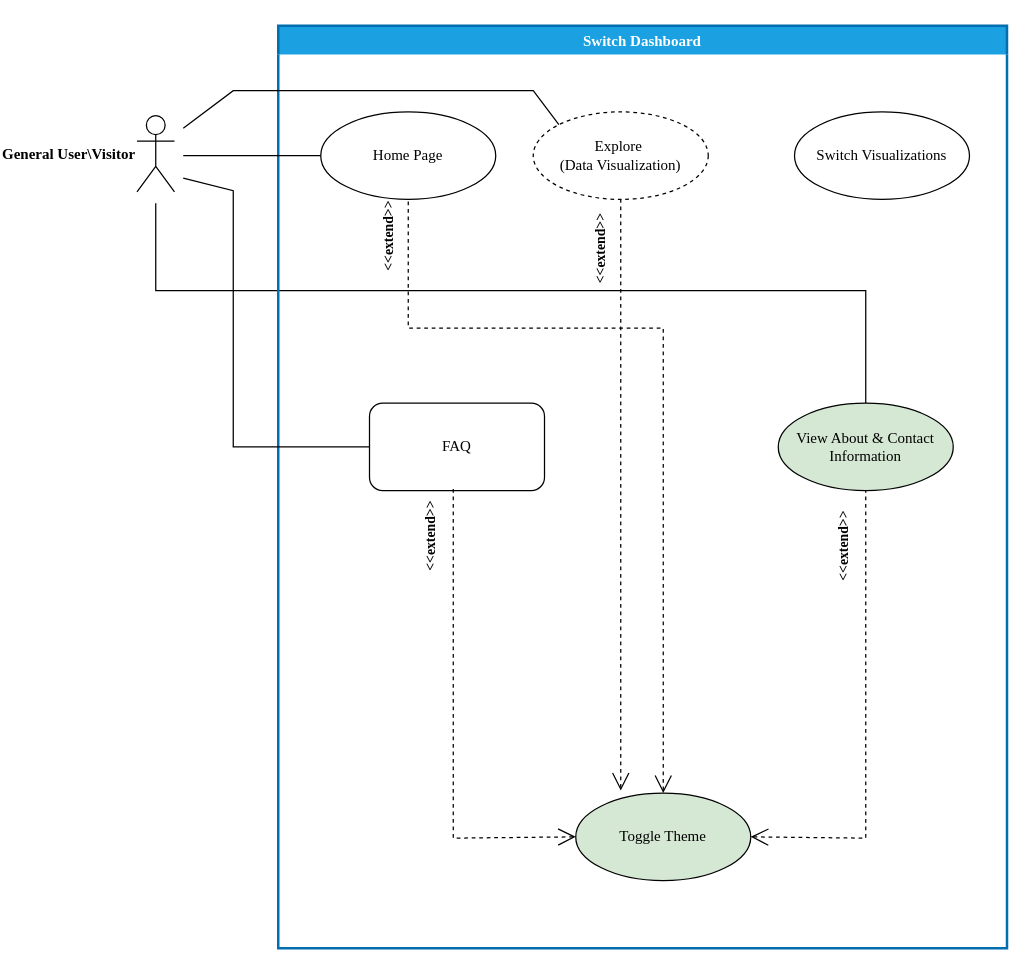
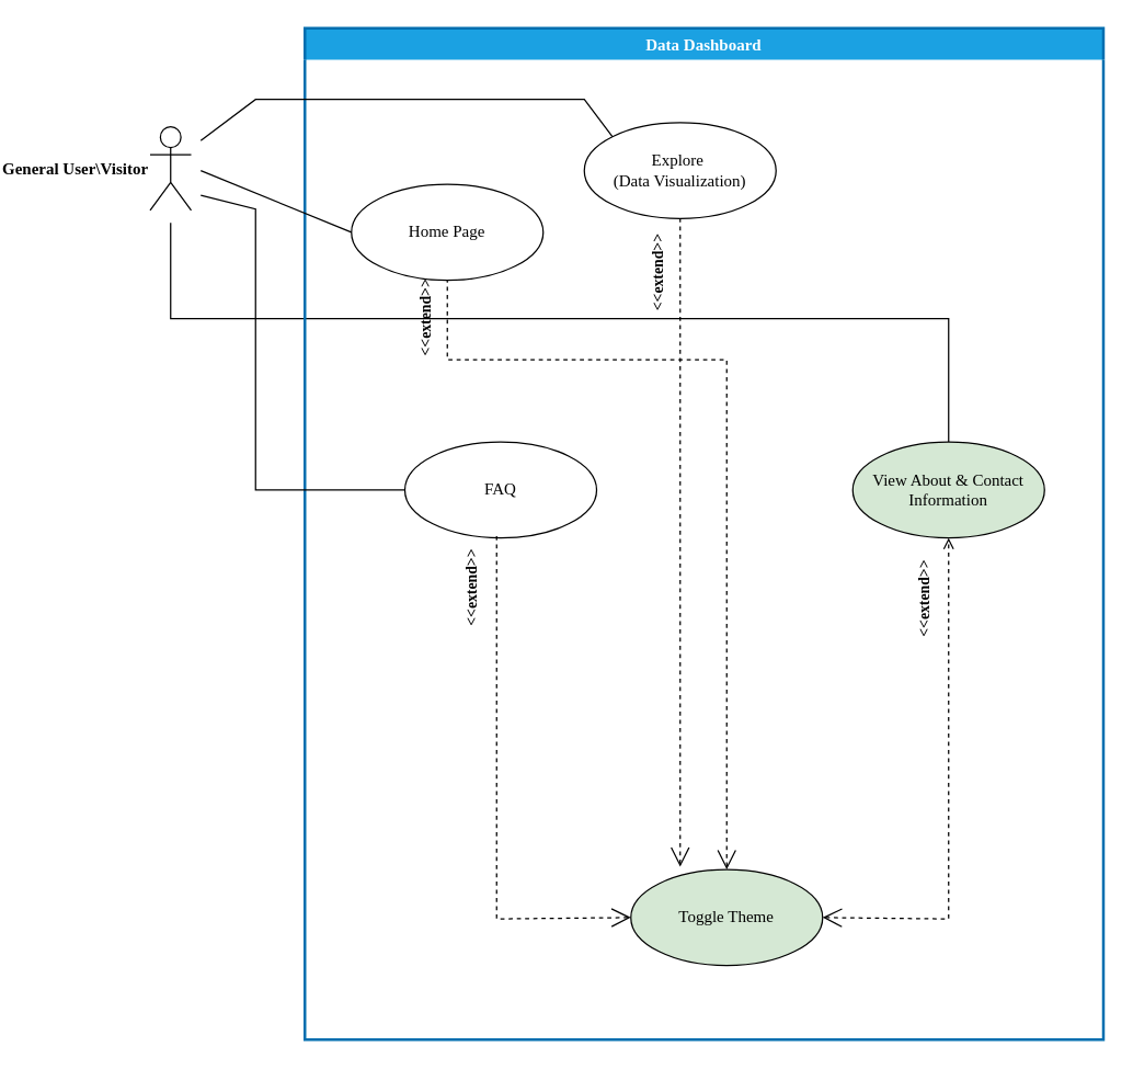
  <mxCell id="0" />
  <mxCell id="1" parent="0" />
  <mxCell id="2" style="edgeStyle=none;rounded=0;orthogonalLoop=1;jettySize=auto;html=1;entryX=0.5;entryY=0;entryDx=0;entryDy=0;align=center;verticalAlign=bottom;fontFamily=Times New Roman;fontSize=11;fontColor=default;labelBackgroundColor=none;endArrow=none;" edge="1" parent="1" target="8"><mxGeometry relative="1" as="geometry"><mxPoint x="35" y="162" as="sourcePoint" /><mxPoint x="629" y="370" as="targetPoint" /><Array as="points"><mxPoint x="35" y="232" /><mxPoint x="603" y="232" /></Array></mxGeometry></mxCell>
  <mxCell id="3" value="General User\Visitor" style="shape=umlActor;verticalLabelPosition=middle;verticalAlign=middle;html=1;outlineConnect=0;fontStyle=1;labelPosition=left;align=right;fontFamily=Times New Roman;labelBackgroundColor=none;rounded=0;" vertex="1" parent="1"><mxGeometry x="20" y="92" width="30" height="61" as="geometry" /></mxCell>
- <mxCell id="4" value="Switch Dashboard" style="swimlane;fontFamily=Times New Roman;labelBackgroundColor=none;rounded=0;strokeWidth=2;perimeterSpacing=1;swimlaneLine=0;glass=0;shadow=0;swimlaneFillColor=none;fillColor=#1ba1e2;strokeColor=#006EAF;fontColor=#ffffff;" vertex="1" parent="1"><mxGeometry x="133" y="20" width="583" height="738" as="geometry" /></mxCell>
- <mxCell id="5" value="Explore&amp;nbsp;&lt;div&gt;(Data Visualization)&lt;/div&gt;" style="ellipse;whiteSpace=wrap;html=1;fontFamily=Times New Roman;labelBackgroundColor=none;rounded=0;dashed=1;" vertex="1" parent="4"><mxGeometry x="204" y="69" width="140" height="70" as="geometry" /></mxCell>
- <mxCell id="6" value="Switch Visualizations" style="ellipse;whiteSpace=wrap;html=1;fontFamily=Times New Roman;labelBackgroundColor=none;rounded=0;" vertex="1" parent="4"><mxGeometry x="413" y="69" width="140" height="70" as="geometry" /></mxCell>
+ <mxCell id="4" value="Data Dashboard" style="swimlane;fontFamily=Times New Roman;labelBackgroundColor=none;rounded=0;strokeWidth=2;perimeterSpacing=1;swimlaneLine=0;glass=0;shadow=0;swimlaneFillColor=none;fillColor=#1ba1e2;strokeColor=#006EAF;fontColor=#ffffff;" vertex="1" parent="1"><mxGeometry x="133" y="20" width="583" height="738" as="geometry" /></mxCell>
+ <mxCell id="5" value="Explore&amp;nbsp;&lt;div&gt;(Data Visualization)&lt;/div&gt;" style="ellipse;whiteSpace=wrap;html=1;fontFamily=Times New Roman;labelBackgroundColor=none;rounded=0;" vertex="1" parent="4"><mxGeometry x="204" y="69" width="140" height="70" as="geometry" /></mxCell>
  <mxCell id="7" value="Toggle Theme" style="ellipse;whiteSpace=wrap;html=1;fontFamily=Times New Roman;labelBackgroundColor=none;rounded=0;fillColor=#d5e8d4;" vertex="1" parent="4"><mxGeometry x="238" y="614" width="140" height="70" as="geometry" /></mxCell>
  <mxCell id="8" value="View About &amp;amp; Contact Information" style="ellipse;whiteSpace=wrap;html=1;fontFamily=Times New Roman;labelBackgroundColor=none;rounded=0;fillColor=#d5e8d4;" vertex="1" parent="4"><mxGeometry x="400" y="302" width="140" height="70" as="geometry" /></mxCell>
- <mxCell id="9" value="FAQ" style="whiteSpace=wrap;html=1;fontFamily=Times New Roman;labelBackgroundColor=none;rounded=1;" vertex="1" parent="4"><mxGeometry x="73" y="302" width="140" height="70" as="geometry" /></mxCell>
+ <mxCell id="9" value="FAQ" style="ellipse;whiteSpace=wrap;html=1;fontFamily=Times New Roman;labelBackgroundColor=none;rounded=0;" vertex="1" parent="4"><mxGeometry x="73" y="302" width="140" height="70" as="geometry" /></mxCell>
  <mxCell id="10" value="&amp;lt;&amp;lt;extend&amp;gt;&amp;gt;" style="edgeStyle=none;html=1;startArrow=open;endArrow=none;startSize=12;verticalAlign=bottom;dashed=1;labelBackgroundColor=none;rounded=0;align=center;fontFamily=Times New Roman;fontSize=11;fontColor=default;entryX=0.5;entryY=1;entryDx=0;entryDy=0;exitX=0.5;exitY=0;exitDx=0;exitDy=0;horizontal=0;fontStyle=1" edge="1" parent="4" source="7" target="13"><mxGeometry x="0.903" y="10" width="160" relative="1" as="geometry"><mxPoint x="143" y="208" as="sourcePoint" /><mxPoint x="303" y="208" as="targetPoint" /><Array as="points"><mxPoint x="308" y="242" /><mxPoint x="104" y="242" /></Array><mxPoint as="offset" /></mxGeometry></mxCell>
  <mxCell id="11" value="&amp;lt;&amp;lt;extend&amp;gt;&amp;gt;" style="edgeStyle=none;html=1;startArrow=open;endArrow=none;startSize=12;verticalAlign=bottom;dashed=1;labelBackgroundColor=none;rounded=0;align=center;fontFamily=Times New Roman;fontSize=11;fontColor=default;exitX=0;exitY=0.5;exitDx=0;exitDy=0;horizontal=0;fontStyle=1" edge="1" parent="4" source="7"><mxGeometry x="0.778" y="12" width="160" relative="1" as="geometry"><mxPoint x="425" y="430" as="sourcePoint" /><mxPoint x="140" y="370" as="targetPoint" /><Array as="points"><mxPoint x="140" y="650" /></Array><mxPoint as="offset" /></mxGeometry></mxCell>
- <mxCell id="12" value="&amp;lt;&amp;lt;extend&amp;gt;&amp;gt;" style="edgeStyle=none;html=1;startArrow=open;endArrow=none;startSize=12;verticalAlign=bottom;dashed=1;labelBackgroundColor=none;rounded=0;align=center;fontFamily=Times New Roman;fontSize=11;fontColor=default;entryX=0.5;entryY=1;entryDx=0;entryDy=0;exitX=1;exitY=0.5;exitDx=0;exitDy=0;horizontal=0;fontStyle=1" edge="1" parent="4" source="7" target="8"><mxGeometry x="0.739" y="12" width="160" relative="1" as="geometry"><mxPoint y="390" as="sourcePoint" /><mxPoint x="160" y="390" as="targetPoint" /><Array as="points"><mxPoint x="470" y="650" /></Array><mxPoint as="offset" /></mxGeometry></mxCell>
- <mxCell id="13" value="Home Page" style="ellipse;whiteSpace=wrap;html=1;fontFamily=Times New Roman;labelBackgroundColor=none;rounded=0;" vertex="1" parent="4"><mxGeometry x="34" y="69" width="140" height="70" as="geometry" /></mxCell>
+ <mxCell id="12" value="&amp;lt;&amp;lt;extend&amp;gt;&amp;gt;" style="edgeStyle=none;html=1;startArrow=open;endArrow=open;startSize=12;verticalAlign=bottom;dashed=1;labelBackgroundColor=none;rounded=0;align=center;fontFamily=Times New Roman;fontSize=11;fontColor=default;entryX=0.5;entryY=1;entryDx=0;entryDy=0;exitX=1;exitY=0.5;exitDx=0;exitDy=0;horizontal=0;fontStyle=1;" edge="1" parent="4" source="7" target="8"><mxGeometry x="0.739" y="12" width="160" relative="1" as="geometry"><mxPoint y="390" as="sourcePoint" /><mxPoint x="160" y="390" as="targetPoint" /><Array as="points"><mxPoint x="470" y="650" /></Array><mxPoint as="offset" /></mxGeometry></mxCell>
+ <mxCell id="13" value="Home Page" style="ellipse;whiteSpace=wrap;html=1;fontFamily=Times New Roman;labelBackgroundColor=none;rounded=0;" vertex="1" parent="4"><mxGeometry x="34" y="114" width="140" height="70" as="geometry" /></mxCell>
  <mxCell id="14" value="&amp;lt;&amp;lt;extend&amp;gt;&amp;gt;" style="edgeStyle=none;html=1;startArrow=open;endArrow=none;startSize=12;verticalAlign=bottom;dashed=1;labelBackgroundColor=none;entryX=0.5;entryY=1;entryDx=0;entryDy=0;horizontal=0;fontStyle=1;fontFamily=Times New Roman;" edge="1" parent="4" target="5"><mxGeometry x="0.818" y="10" width="160" relative="1" as="geometry"><mxPoint x="274" y="612" as="sourcePoint" /><mxPoint x="274" y="152" as="targetPoint" /><mxPoint as="offset" /></mxGeometry></mxCell>
  <mxCell id="15" style="edgeStyle=none;rounded=0;orthogonalLoop=1;jettySize=auto;html=1;entryX=0;entryY=0.5;entryDx=0;entryDy=0;align=center;verticalAlign=bottom;fontFamily=Times New Roman;fontSize=11;fontColor=default;labelBackgroundColor=none;endArrow=none;" edge="1" parent="1" target="9"><mxGeometry relative="1" as="geometry"><mxPoint x="57" y="142" as="sourcePoint" /><mxPoint x="232" y="357" as="targetPoint" /><Array as="points"><mxPoint x="97" y="152" /><mxPoint x="97" y="357" /></Array></mxGeometry></mxCell>
  <mxCell id="16" value="" style="edgeStyle=none;html=1;endArrow=none;verticalAlign=bottom;entryX=0;entryY=0.5;entryDx=0;entryDy=0;fontFamily=Times New Roman;labelBackgroundColor=none;fontColor=default;rounded=0;" edge="1" parent="1" target="13"><mxGeometry width="160" relative="1" as="geometry"><mxPoint x="57" y="124" as="sourcePoint" /><mxPoint x="327" y="124" as="targetPoint" /></mxGeometry></mxCell>
  <mxCell id="17" value="" style="edgeStyle=none;html=1;endArrow=none;verticalAlign=bottom;entryX=0;entryY=0;entryDx=0;entryDy=0;fontFamily=Times New Roman;labelBackgroundColor=none;fontColor=default;rounded=0;" edge="1" parent="1" target="5"><mxGeometry width="160" relative="1" as="geometry"><mxPoint x="57" y="102" as="sourcePoint" /><mxPoint x="177" y="134" as="targetPoint" /><Array as="points"><mxPoint x="97" y="72" /><mxPoint x="337" y="72" /></Array></mxGeometry></mxCell>
